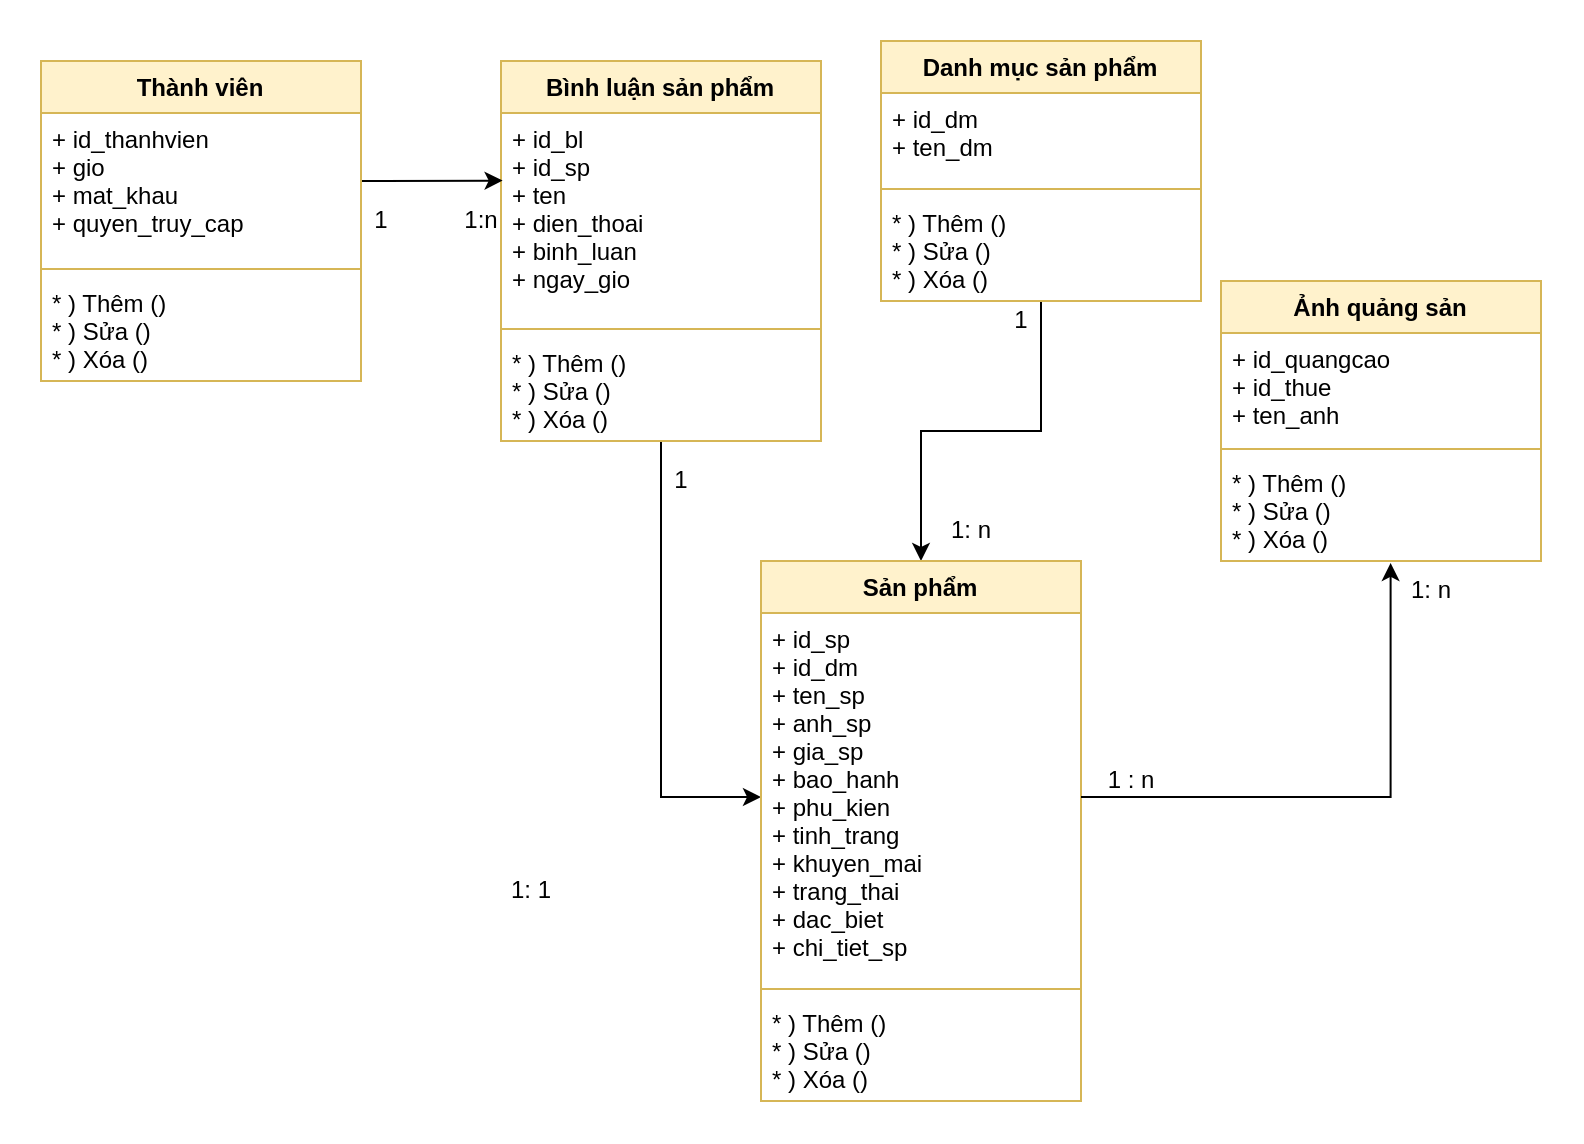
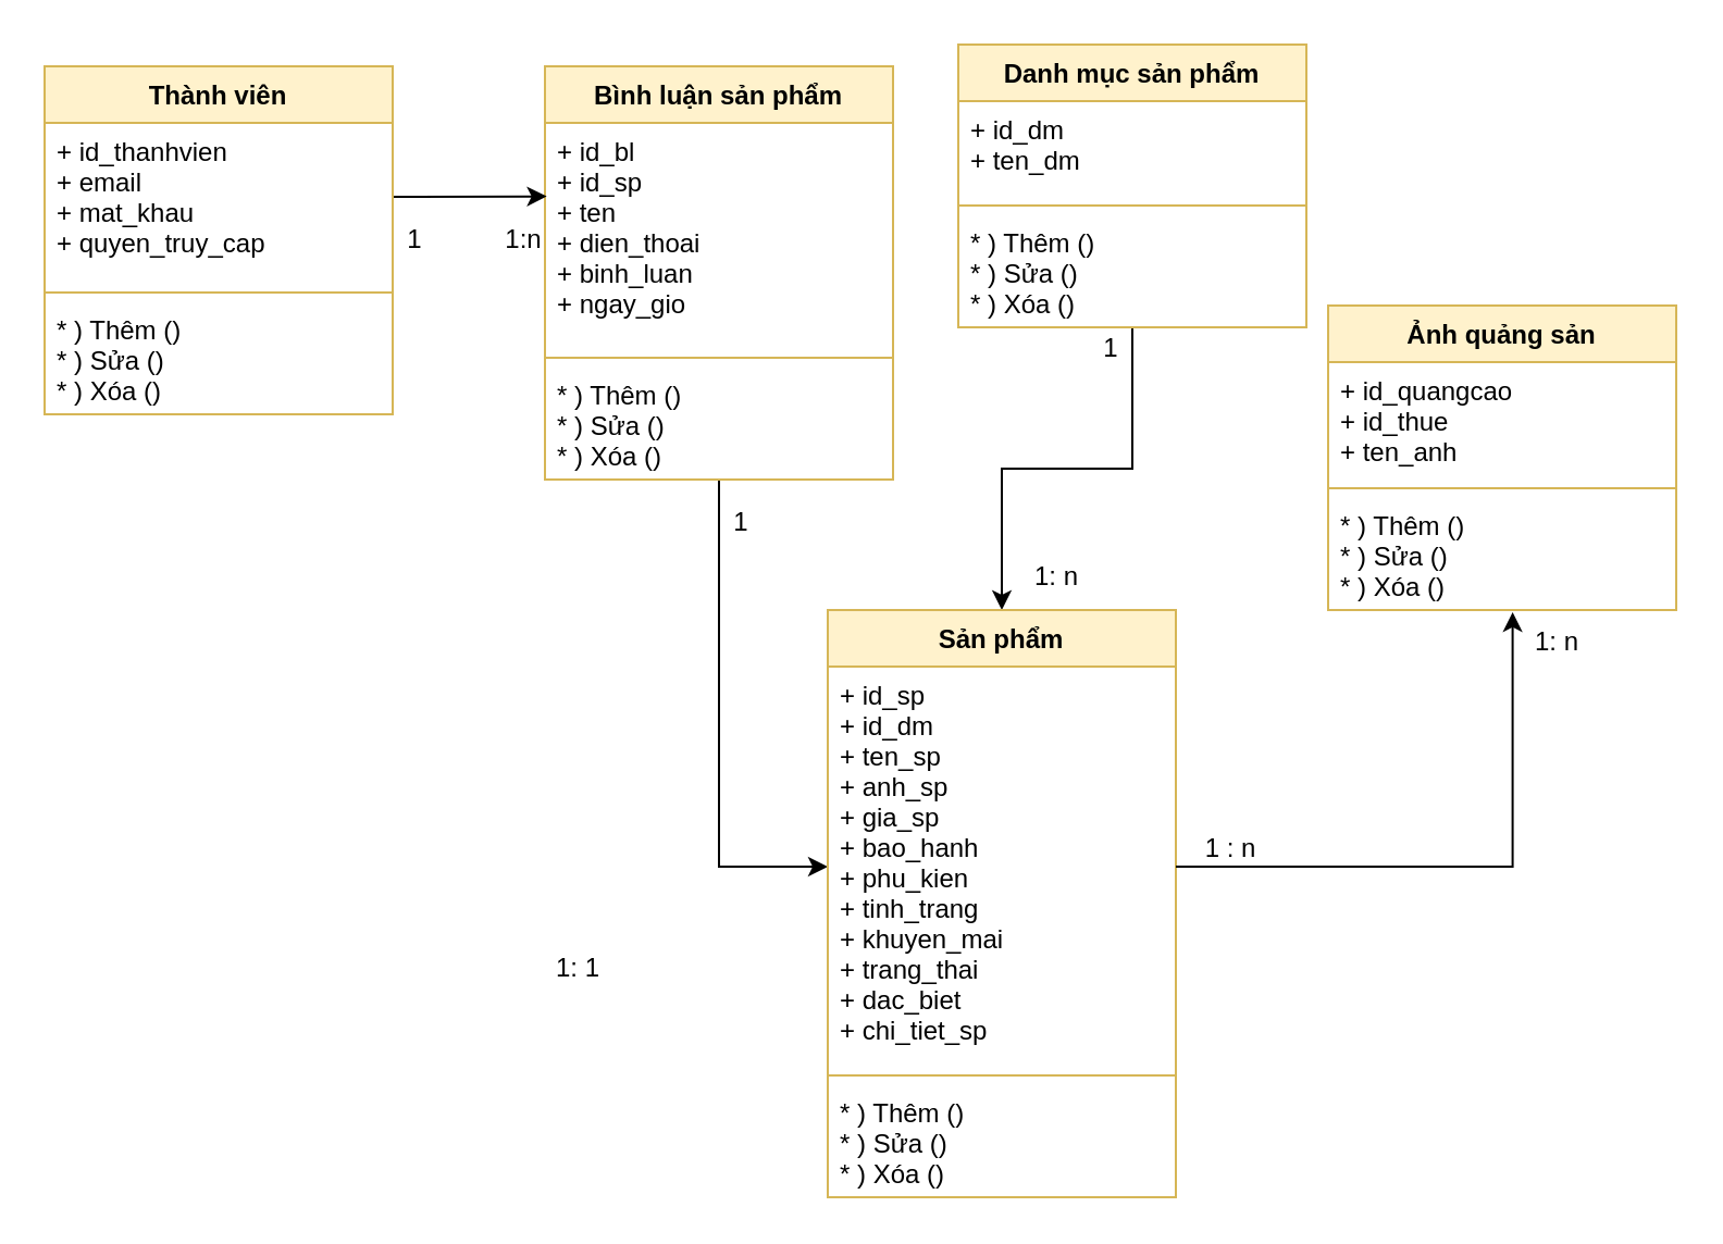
  <mxCell id="0" />
  <mxCell id="1" parent="0" />
  <mxCell id="2" style="edgeStyle=orthogonalEdgeStyle;rounded=0;orthogonalLoop=1;jettySize=auto;html=1;" edge="1" parent="1" source="3" target="17"><mxGeometry relative="1" as="geometry" /></mxCell>
  <mxCell id="3" value="Bình luận sản phẩm" style="swimlane;fontStyle=1;align=center;verticalAlign=top;childLayout=stackLayout;horizontal=1;startSize=26;horizontalStack=0;resizeParent=1;resizeParentMax=0;resizeLast=0;collapsible=1;marginBottom=0;fillColor=#fff2cc;strokeColor=#d6b656;" vertex="1" parent="1"><mxGeometry x="250" y="30" width="160" height="190" as="geometry" /></mxCell>
  <mxCell id="4" value="+ id_bl&#10;+ id_sp&#10;+ ten&#10;+ dien_thoai&#10;+ binh_luan&#10;+ ngay_gio" style="text;strokeColor=none;fillColor=none;align=left;verticalAlign=top;spacingLeft=4;spacingRight=4;overflow=hidden;rotatable=0;points=[[0,0.5],[1,0.5]];portConstraint=eastwest;" vertex="1" parent="3"><mxGeometry y="26" width="160" height="104" as="geometry" /></mxCell>
  <mxCell id="5" value="" style="line;strokeWidth=1;fillColor=none;align=left;verticalAlign=middle;spacingTop=-1;spacingLeft=3;spacingRight=3;rotatable=0;labelPosition=right;points=[];portConstraint=eastwest;strokeColor=inherit;" vertex="1" parent="3"><mxGeometry y="130" width="160" height="8" as="geometry" /></mxCell>
  <mxCell id="6" value="* ) Thêm ()&#10;* ) Sửa ()&#10;* ) Xóa ()" style="text;strokeColor=none;fillColor=none;align=left;verticalAlign=top;spacingLeft=4;spacingRight=4;overflow=hidden;rotatable=0;points=[[0,0.5],[1,0.5]];portConstraint=eastwest;" vertex="1" parent="3"><mxGeometry y="138" width="160" height="52" as="geometry" /></mxCell>
  <mxCell id="7" style="edgeStyle=orthogonalEdgeStyle;rounded=0;orthogonalLoop=1;jettySize=auto;html=1;entryX=0.5;entryY=0;entryDx=0;entryDy=0;" edge="1" parent="1" source="8" target="16"><mxGeometry relative="1" as="geometry"><Array as="points"><mxPoint x="520" y="215" /><mxPoint x="460" y="215" /></Array></mxGeometry></mxCell>
  <mxCell id="8" value="Danh mục sản phẩm" style="swimlane;fontStyle=1;align=center;verticalAlign=top;childLayout=stackLayout;horizontal=1;startSize=26;horizontalStack=0;resizeParent=1;resizeParentMax=0;resizeLast=0;collapsible=1;marginBottom=0;fillColor=#fff2cc;strokeColor=#d6b656;" vertex="1" parent="1"><mxGeometry x="440" y="20" width="160" height="130" as="geometry" /></mxCell>
  <mxCell id="9" value="+ id_dm&#10;+ ten_dm" style="text;strokeColor=none;fillColor=none;align=left;verticalAlign=top;spacingLeft=4;spacingRight=4;overflow=hidden;rotatable=0;points=[[0,0.5],[1,0.5]];portConstraint=eastwest;" vertex="1" parent="8"><mxGeometry y="26" width="160" height="44" as="geometry" /></mxCell>
  <mxCell id="10" value="" style="line;strokeWidth=1;fillColor=none;align=left;verticalAlign=middle;spacingTop=-1;spacingLeft=3;spacingRight=3;rotatable=0;labelPosition=right;points=[];portConstraint=eastwest;strokeColor=inherit;" vertex="1" parent="8"><mxGeometry y="70" width="160" height="8" as="geometry" /></mxCell>
  <mxCell id="11" value="* ) Thêm ()&#10;* ) Sửa ()&#10;* ) Xóa ()" style="text;strokeColor=none;fillColor=none;align=left;verticalAlign=top;spacingLeft=4;spacingRight=4;overflow=hidden;rotatable=0;points=[[0,0.5],[1,0.5]];portConstraint=eastwest;" vertex="1" parent="8"><mxGeometry y="78" width="160" height="52" as="geometry" /></mxCell>
  <mxCell id="12" value="Ảnh quảng sản" style="swimlane;fontStyle=1;align=center;verticalAlign=top;childLayout=stackLayout;horizontal=1;startSize=26;horizontalStack=0;resizeParent=1;resizeParentMax=0;resizeLast=0;collapsible=1;marginBottom=0;fillColor=#fff2cc;strokeColor=#d6b656;" vertex="1" parent="1"><mxGeometry x="610" y="140" width="160" height="140" as="geometry" /></mxCell>
  <mxCell id="13" value="+ id_quangcao&#10;+ id_thue&#10;+ ten_anh" style="text;strokeColor=none;fillColor=none;align=left;verticalAlign=top;spacingLeft=4;spacingRight=4;overflow=hidden;rotatable=0;points=[[0,0.5],[1,0.5]];portConstraint=eastwest;" vertex="1" parent="12"><mxGeometry y="26" width="160" height="54" as="geometry" /></mxCell>
  <mxCell id="14" value="" style="line;strokeWidth=1;fillColor=none;align=left;verticalAlign=middle;spacingTop=-1;spacingLeft=3;spacingRight=3;rotatable=0;labelPosition=right;points=[];portConstraint=eastwest;strokeColor=inherit;" vertex="1" parent="12"><mxGeometry y="80" width="160" height="8" as="geometry" /></mxCell>
  <mxCell id="15" value="* ) Thêm ()&#10;* ) Sửa ()&#10;* ) Xóa ()" style="text;strokeColor=none;fillColor=none;align=left;verticalAlign=top;spacingLeft=4;spacingRight=4;overflow=hidden;rotatable=0;points=[[0,0.5],[1,0.5]];portConstraint=eastwest;" vertex="1" parent="12"><mxGeometry y="88" width="160" height="52" as="geometry" /></mxCell>
  <mxCell id="16" value="Sản phẩm" style="swimlane;fontStyle=1;align=center;verticalAlign=top;childLayout=stackLayout;horizontal=1;startSize=26;horizontalStack=0;resizeParent=1;resizeParentMax=0;resizeLast=0;collapsible=1;marginBottom=0;fillColor=#fff2cc;strokeColor=#d6b656;" vertex="1" parent="1"><mxGeometry x="380" y="280" width="160" height="270" as="geometry" /></mxCell>
  <mxCell id="17" value="+ id_sp&#10;+ id_dm&#10;+ ten_sp&#10;+ anh_sp&#10;+ gia_sp&#10;+ bao_hanh&#10;+ phu_kien&#10;+ tinh_trang&#10;+ khuyen_mai&#10;+ trang_thai&#10;+ dac_biet&#10;+ chi_tiet_sp&#10;" style="text;strokeColor=none;fillColor=none;align=left;verticalAlign=top;spacingLeft=4;spacingRight=4;overflow=hidden;rotatable=0;points=[[0,0.5],[1,0.5]];portConstraint=eastwest;" vertex="1" parent="16"><mxGeometry y="26" width="160" height="184" as="geometry" /></mxCell>
  <mxCell id="18" value="" style="line;strokeWidth=1;fillColor=none;align=left;verticalAlign=middle;spacingTop=-1;spacingLeft=3;spacingRight=3;rotatable=0;labelPosition=right;points=[];portConstraint=eastwest;strokeColor=inherit;" vertex="1" parent="16"><mxGeometry y="210" width="160" height="8" as="geometry" /></mxCell>
  <mxCell id="19" value="* ) Thêm ()&#10;* ) Sửa ()&#10;* ) Xóa ()" style="text;strokeColor=none;fillColor=none;align=left;verticalAlign=top;spacingLeft=4;spacingRight=4;overflow=hidden;rotatable=0;points=[[0,0.5],[1,0.5]];portConstraint=eastwest;" vertex="1" parent="16"><mxGeometry y="218" width="160" height="52" as="geometry" /></mxCell>
  <mxCell id="20" style="edgeStyle=orthogonalEdgeStyle;rounded=0;orthogonalLoop=1;jettySize=auto;html=1;entryX=0.005;entryY=0.325;entryDx=0;entryDy=0;entryPerimeter=0;" edge="1" parent="1" source="21" target="4"><mxGeometry relative="1" as="geometry"><Array as="points"><mxPoint x="190" y="90" /><mxPoint x="190" y="90" /></Array></mxGeometry></mxCell>
  <mxCell id="21" value="Thành viên" style="swimlane;fontStyle=1;align=center;verticalAlign=top;childLayout=stackLayout;horizontal=1;startSize=26;horizontalStack=0;resizeParent=1;resizeParentMax=0;resizeLast=0;collapsible=1;marginBottom=0;fillColor=#fff2cc;strokeColor=#d6b656;" vertex="1" parent="1"><mxGeometry x="20" y="30" width="160" height="160" as="geometry" /></mxCell>
- <mxCell id="22" value="+ id_thanhvien&#10;+ gio&#10;+ mat_khau&#10;+ quyen_truy_cap" style="text;strokeColor=none;fillColor=none;align=left;verticalAlign=top;spacingLeft=4;spacingRight=4;overflow=hidden;rotatable=0;points=[[0,0.5],[1,0.5]];portConstraint=eastwest;" vertex="1" parent="21"><mxGeometry y="26" width="160" height="74" as="geometry" /></mxCell>
+ <mxCell id="22" value="+ id_thanhvien&#10;+ email&#10;+ mat_khau&#10;+ quyen_truy_cap" style="text;strokeColor=none;fillColor=none;align=left;verticalAlign=top;spacingLeft=4;spacingRight=4;overflow=hidden;rotatable=0;points=[[0,0.5],[1,0.5]];portConstraint=eastwest;" vertex="1" parent="21"><mxGeometry y="26" width="160" height="74" as="geometry" /></mxCell>
  <mxCell id="23" value="" style="line;strokeWidth=1;fillColor=none;align=left;verticalAlign=middle;spacingTop=-1;spacingLeft=3;spacingRight=3;rotatable=0;labelPosition=right;points=[];portConstraint=eastwest;strokeColor=inherit;" vertex="1" parent="21"><mxGeometry y="100" width="160" height="8" as="geometry" /></mxCell>
  <mxCell id="24" value="* ) Thêm ()&#10;* ) Sửa ()&#10;* ) Xóa ()" style="text;strokeColor=none;fillColor=none;align=left;verticalAlign=top;spacingLeft=4;spacingRight=4;overflow=hidden;rotatable=0;points=[[0,0.5],[1,0.5]];portConstraint=eastwest;" vertex="1" parent="21"><mxGeometry y="108" width="160" height="52" as="geometry" /></mxCell>
  <mxCell id="25" style="edgeStyle=orthogonalEdgeStyle;rounded=0;orthogonalLoop=1;jettySize=auto;html=1;entryX=0.53;entryY=1.019;entryDx=0;entryDy=0;entryPerimeter=0;" edge="1" parent="1" source="17" target="15"><mxGeometry relative="1" as="geometry" /></mxCell>
  <mxCell id="26" value="1" style="text;html=1;align=center;verticalAlign=middle;resizable=0;points=[];autosize=1;strokeColor=none;fillColor=none;" vertex="1" parent="1"><mxGeometry x="175" y="95" width="30" height="30" as="geometry" /></mxCell>
  <mxCell id="27" value="1:n" style="text;html=1;align=center;verticalAlign=middle;resizable=0;points=[];autosize=1;strokeColor=none;fillColor=none;" vertex="1" parent="1"><mxGeometry x="220" y="95" width="40" height="30" as="geometry" /></mxCell>
  <mxCell id="28" value="1" style="text;html=1;align=center;verticalAlign=middle;resizable=0;points=[];autosize=1;strokeColor=none;fillColor=none;" vertex="1" parent="1"><mxGeometry x="325" y="225" width="30" height="30" as="geometry" /></mxCell>
  <mxCell id="29" value="1: 1" style="text;html=1;align=center;verticalAlign=middle;resizable=0;points=[];autosize=1;strokeColor=none;fillColor=none;" vertex="1" parent="1"><mxGeometry x="245" y="430" width="40" height="30" as="geometry" /></mxCell>
  <mxCell id="30" value="1" style="text;html=1;align=center;verticalAlign=middle;resizable=0;points=[];autosize=1;strokeColor=none;fillColor=none;" vertex="1" parent="1"><mxGeometry x="495" y="145" width="30" height="30" as="geometry" /></mxCell>
  <mxCell id="31" value="1: n" style="text;html=1;align=center;verticalAlign=middle;resizable=0;points=[];autosize=1;strokeColor=none;fillColor=none;" vertex="1" parent="1"><mxGeometry x="465" y="250" width="40" height="30" as="geometry" /></mxCell>
  <mxCell id="32" value="1 : n" style="text;html=1;align=center;verticalAlign=middle;resizable=0;points=[];autosize=1;strokeColor=none;fillColor=none;" vertex="1" parent="1"><mxGeometry x="540" y="375" width="50" height="30" as="geometry" /></mxCell>
  <mxCell id="33" value="1: n" style="text;html=1;align=center;verticalAlign=middle;resizable=0;points=[];autosize=1;strokeColor=none;fillColor=none;" vertex="1" parent="1"><mxGeometry x="695" y="280" width="40" height="30" as="geometry" /></mxCell>
